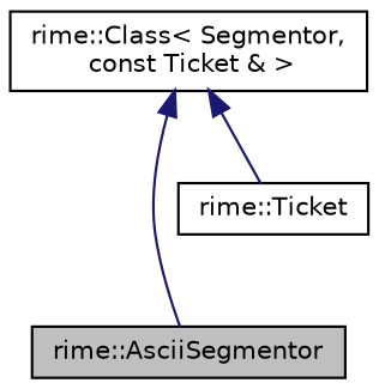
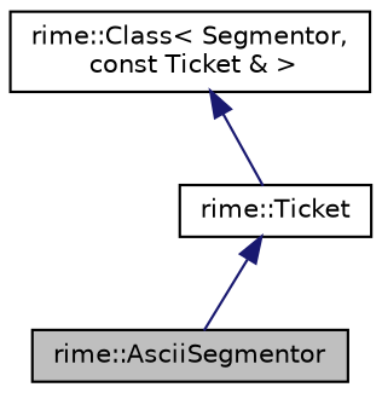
  digraph {
    node [color=black fillcolor=white fontname=Helvetica fontsize=10 shape=record style=filled]
    edge [color=midnightblue dir=back fontname=Helvetica fontsize=10 labelfontname=Helvetica labelfontsize=10 style=solid]
    n1 [fillcolor=grey75 fontcolor=black height=0.2 label="rime::AsciiSegmentor" width=0.4]
    n2 [height=0.2 label="rime::Ticket" width=0.4]
    n3 [height=0.2 label="rime::Class\< Segmentor,\l const Ticket & \>" width=0.4]
-   n3 -> n1
+   n2 -> n1
    n3 -> n2
  }
